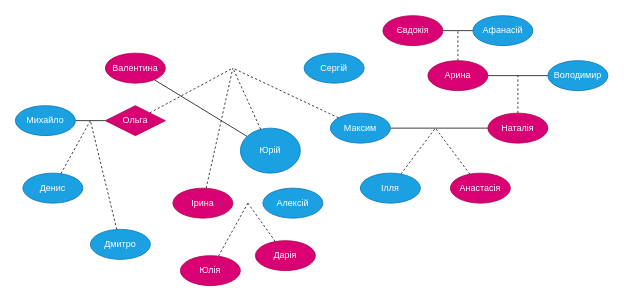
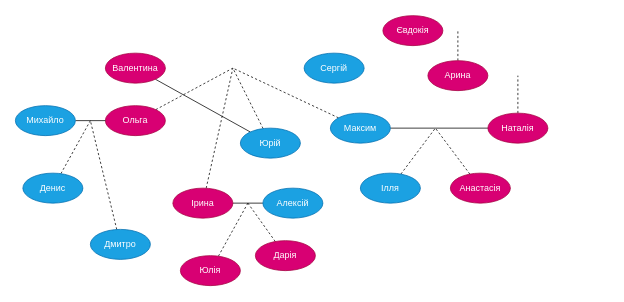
  <mxCell id="0" />
  <mxCell id="1" parent="0" />
  <mxCell id="2" style="rounded=0;orthogonalLoop=1;jettySize=auto;html=1;endArrow=none;endFill=0;" parent="1" source="3" target="11" edge="1"><mxGeometry relative="1" as="geometry" /></mxCell>
  <mxCell id="3" value="Валентина" style="ellipse;whiteSpace=wrap;html=1;fillColor=#d80073;fontColor=#ffffff;strokeColor=#A50040;" parent="1" vertex="1"><mxGeometry x="140" y="70" width="80" height="40" as="geometry" /></mxCell>
  <mxCell id="4" value="Сергій" style="ellipse;whiteSpace=wrap;html=1;fillColor=#1ba1e2;fontColor=#ffffff;strokeColor=#006EAF;" parent="1" vertex="1"><mxGeometry x="405" y="70" width="80" height="40" as="geometry" /></mxCell>
  <mxCell id="5" style="rounded=0;orthogonalLoop=1;jettySize=auto;html=1;endArrow=none;endFill=0;dashed=1;" parent="1" source="6" edge="1"><mxGeometry relative="1" as="geometry"><mxPoint x="310" y="90" as="targetPoint" /></mxGeometry></mxCell>
- <mxCell id="6" value="Ольга" style="rhombus;whiteSpace=wrap;html=1;fillColor=#d80073;fontColor=#ffffff;strokeColor=#A50040;" parent="1" vertex="1"><mxGeometry x="140" y="140" width="80" height="40" as="geometry" /></mxCell>
+ <mxCell id="6" value="Ольга" style="ellipse;whiteSpace=wrap;html=1;fillColor=#d80073;fontColor=#ffffff;strokeColor=#A50040;" parent="1" vertex="1"><mxGeometry x="140" y="140" width="80" height="40" as="geometry" /></mxCell>
  <mxCell id="7" style="edgeStyle=none;rounded=0;orthogonalLoop=1;jettySize=auto;html=1;endArrow=none;endFill=0;dashed=1;" parent="1" source="9" edge="1"><mxGeometry relative="1" as="geometry"><mxPoint x="310" y="90" as="targetPoint" /></mxGeometry></mxCell>
+ <mxCell id="8" style="edgeStyle=none;rounded=0;orthogonalLoop=1;jettySize=auto;html=1;endArrow=none;endFill=0;" parent="1" source="9" target="25" edge="1"><mxGeometry relative="1" as="geometry" /></mxCell>
  <mxCell id="9" value="Ірина" style="ellipse;whiteSpace=wrap;html=1;fillColor=#d80073;fontColor=#ffffff;strokeColor=#A50040;" parent="1" vertex="1"><mxGeometry x="230" y="250" width="80" height="40" as="geometry" /></mxCell>
  <mxCell id="10" style="edgeStyle=none;rounded=0;orthogonalLoop=1;jettySize=auto;html=1;endArrow=none;endFill=0;dashed=1;" parent="1" source="11" edge="1"><mxGeometry relative="1" as="geometry"><mxPoint x="310" y="90" as="targetPoint" /></mxGeometry></mxCell>
- <mxCell id="11" value="Юрій" style="ellipse;whiteSpace=wrap;html=1;fillColor=#1ba1e2;fontColor=#ffffff;strokeColor=#006EAF;" parent="1" vertex="1"><mxGeometry x="320" y="170" width="80" height="60" as="geometry" /></mxCell>
+ <mxCell id="11" value="Юрій" style="ellipse;whiteSpace=wrap;html=1;fillColor=#1ba1e2;fontColor=#ffffff;strokeColor=#006EAF;" parent="1" vertex="1"><mxGeometry x="320" y="170" width="80" height="40" as="geometry" /></mxCell>
  <mxCell id="12" style="edgeStyle=none;rounded=0;orthogonalLoop=1;jettySize=auto;html=1;endArrow=none;endFill=0;dashed=1;" parent="1" source="14" edge="1"><mxGeometry relative="1" as="geometry"><mxPoint x="310" y="90" as="targetPoint" /></mxGeometry></mxCell>
  <mxCell id="13" style="edgeStyle=none;rounded=0;orthogonalLoop=1;jettySize=auto;html=1;endArrow=none;endFill=0;" parent="1" source="14" target="27" edge="1"><mxGeometry relative="1" as="geometry" /></mxCell>
  <mxCell id="14" value="Максим" style="ellipse;whiteSpace=wrap;html=1;fillColor=#1ba1e2;fontColor=#ffffff;strokeColor=#006EAF;" parent="1" vertex="1"><mxGeometry x="440" y="150" width="80" height="40" as="geometry" /></mxCell>
  <mxCell id="15" style="edgeStyle=none;rounded=0;orthogonalLoop=1;jettySize=auto;html=1;endArrow=none;endFill=0;" parent="1" source="16" target="6" edge="1"><mxGeometry relative="1" as="geometry" /></mxCell>
  <mxCell id="16" value="Михайло" style="ellipse;whiteSpace=wrap;html=1;fillColor=#1ba1e2;fontColor=#ffffff;strokeColor=#006EAF;" parent="1" vertex="1"><mxGeometry y="140" width="80" height="40" as="geometry" x="20" /></mxCell>
  <mxCell id="17" style="rounded=0;orthogonalLoop=1;jettySize=auto;html=1;dashed=1;endArrow=none;endFill=0;" edge="1" parent="1" source="18"><mxGeometry relative="1" as="geometry"><mxPoint x="120" y="160" as="targetPoint" /></mxGeometry></mxCell>
  <mxCell id="18" value="Денис" style="ellipse;whiteSpace=wrap;html=1;fillColor=#1ba1e2;fontColor=#ffffff;strokeColor=#006EAF;" parent="1" vertex="1"><mxGeometry x="30" y="230" width="80" height="40" as="geometry" /></mxCell>
  <mxCell id="19" style="edgeStyle=none;rounded=0;orthogonalLoop=1;jettySize=auto;html=1;dashed=1;endArrow=none;endFill=0;" edge="1" parent="1" source="20"><mxGeometry relative="1" as="geometry"><mxPoint x="120" y="160" as="targetPoint" /></mxGeometry></mxCell>
  <mxCell id="20" value="Дмитро" style="ellipse;whiteSpace=wrap;html=1;fillColor=#1ba1e2;fontColor=#ffffff;strokeColor=#006EAF;" parent="1" vertex="1"><mxGeometry x="120" y="305" width="80" height="40" as="geometry" /></mxCell>
  <mxCell id="21" style="edgeStyle=none;rounded=0;orthogonalLoop=1;jettySize=auto;html=1;endArrow=none;endFill=0;dashed=1;" parent="1" source="22" edge="1"><mxGeometry relative="1" as="geometry"><mxPoint x="330" y="270" as="targetPoint" /></mxGeometry></mxCell>
  <mxCell id="22" value="Юлія&lt;span style=&quot;color: rgba(0 , 0 , 0 , 0) ; font-family: monospace ; font-size: 0px&quot;&gt;%3CmxGraphModel%3E%3Croot%3E%3CmxCell%20id%3D%220%22%2F%3E%3CmxCell%20id%3D%221%22%20parent%3D%220%22%2F%3E%3CmxCell%20id%3D%222%22%20value%3D%22%D0%9E%D0%BB%D1%8C%D0%B3%D0%B0%22%20style%3D%22ellipse%3BwhiteSpace%3Dwrap%3Bhtml%3D1%3BfillColor%3D%23d80073%3BfontColor%3D%23ffffff%3BstrokeColor%3D%23A50040%3B%22%20vertex%3D%221%22%20parent%3D%221%22%3E%3CmxGeometry%20x%3D%22120%22%20y%3D%22120%22%20width%3D%2280%22%20height%3D%2240%22%20as%3D%22geometry%22%2F%3E%3C%2FmxCell%3E%3C%2Froot%3E%3C%2FmxGraphModel%3E&lt;/span&gt;" style="ellipse;whiteSpace=wrap;html=1;fillColor=#d80073;fontColor=#ffffff;strokeColor=#A50040;" parent="1" vertex="1"><mxGeometry x="240" y="340" width="80" height="40" as="geometry" /></mxCell>
  <mxCell id="23" style="edgeStyle=none;rounded=0;orthogonalLoop=1;jettySize=auto;html=1;endArrow=none;endFill=0;dashed=1;" parent="1" source="24" edge="1"><mxGeometry relative="1" as="geometry"><mxPoint x="330" y="270" as="targetPoint" /></mxGeometry></mxCell>
  <mxCell id="24" value="Дарія" style="ellipse;whiteSpace=wrap;html=1;fillColor=#d80073;fontColor=#ffffff;strokeColor=#A50040;" parent="1" vertex="1"><mxGeometry x="340" y="320" width="80" height="40" as="geometry" /></mxCell>
  <mxCell id="25" value="Алексій" style="ellipse;whiteSpace=wrap;html=1;fillColor=#1ba1e2;fontColor=#ffffff;strokeColor=#006EAF;" parent="1" vertex="1"><mxGeometry x="350" y="250" width="80" height="40" as="geometry" /></mxCell>
  <mxCell id="26" style="edgeStyle=none;rounded=0;orthogonalLoop=1;jettySize=auto;html=1;endArrow=none;endFill=0;dashed=1;" parent="1" source="27" edge="1"><mxGeometry relative="1" as="geometry"><mxPoint x="690" y="100" as="targetPoint" /></mxGeometry></mxCell>
  <mxCell id="27" value="Наталія" style="ellipse;whiteSpace=wrap;html=1;fillColor=#d80073;fontColor=#ffffff;strokeColor=#A50040;" parent="1" vertex="1"><mxGeometry x="650" y="150" width="80" height="40" as="geometry" /></mxCell>
  <mxCell id="28" style="edgeStyle=none;rounded=0;orthogonalLoop=1;jettySize=auto;html=1;endArrow=none;endFill=0;dashed=1;" parent="1" source="29" edge="1"><mxGeometry relative="1" as="geometry"><mxPoint x="580" y="170" as="targetPoint" /><Array as="points" /></mxGeometry></mxCell>
  <mxCell id="29" value="Ілля" style="ellipse;whiteSpace=wrap;html=1;fillColor=#1ba1e2;fontColor=#ffffff;strokeColor=#006EAF;" parent="1" vertex="1"><mxGeometry x="480" y="230" width="80" height="40" as="geometry" /></mxCell>
  <mxCell id="30" style="edgeStyle=none;rounded=0;orthogonalLoop=1;jettySize=auto;html=1;endArrow=none;endFill=0;dashed=1;" parent="1" source="31" edge="1"><mxGeometry relative="1" as="geometry"><mxPoint x="580" y="170" as="targetPoint" /></mxGeometry></mxCell>
  <mxCell id="31" value="Анастасія" style="ellipse;whiteSpace=wrap;html=1;fillColor=#d80073;fontColor=#ffffff;strokeColor=#A50040;" parent="1" vertex="1"><mxGeometry x="600" y="230" width="80" height="40" as="geometry" /></mxCell>
- <mxCell id="32" style="edgeStyle=none;rounded=0;orthogonalLoop=1;jettySize=auto;html=1;endArrow=none;endFill=0;" parent="1" source="34" target="35" edge="1"><mxGeometry relative="1" as="geometry" /></mxCell>
  <mxCell id="33" style="edgeStyle=none;rounded=0;orthogonalLoop=1;jettySize=auto;html=1;endArrow=none;endFill=0;dashed=1;" parent="1" source="34" edge="1"><mxGeometry relative="1" as="geometry"><mxPoint x="610" y="40" as="targetPoint" /></mxGeometry></mxCell>
  <mxCell id="34" value="Арина" style="ellipse;whiteSpace=wrap;html=1;fillColor=#d80073;fontColor=#ffffff;strokeColor=#A50040;" parent="1" vertex="1"><mxGeometry x="570" y="80" width="80" height="40" as="geometry" /></mxCell>
- <mxCell id="35" value="Володимир" style="ellipse;whiteSpace=wrap;html=1;fillColor=#1ba1e2;fontColor=#ffffff;strokeColor=#006EAF;" parent="1" vertex="1"><mxGeometry x="730" y="80" width="80" height="40" as="geometry" /></mxCell>
- <mxCell id="36" style="edgeStyle=none;rounded=0;orthogonalLoop=1;jettySize=auto;html=1;endArrow=none;endFill=0;" parent="1" source="37" target="38" edge="1"><mxGeometry relative="1" as="geometry" /></mxCell>
  <mxCell id="37" value="Євдокія" style="ellipse;whiteSpace=wrap;html=1;fillColor=#d80073;fontColor=#ffffff;strokeColor=#A50040;" parent="1" vertex="1"><mxGeometry x="510" width="80" height="40" as="geometry" y="20" /></mxCell>
- <mxCell id="38" value="Афанасій" style="ellipse;whiteSpace=wrap;html=1;fillColor=#1ba1e2;fontColor=#ffffff;strokeColor=#006EAF;" parent="1" vertex="1"><mxGeometry x="630" width="80" height="40" as="geometry" y="20" /></mxCell>
